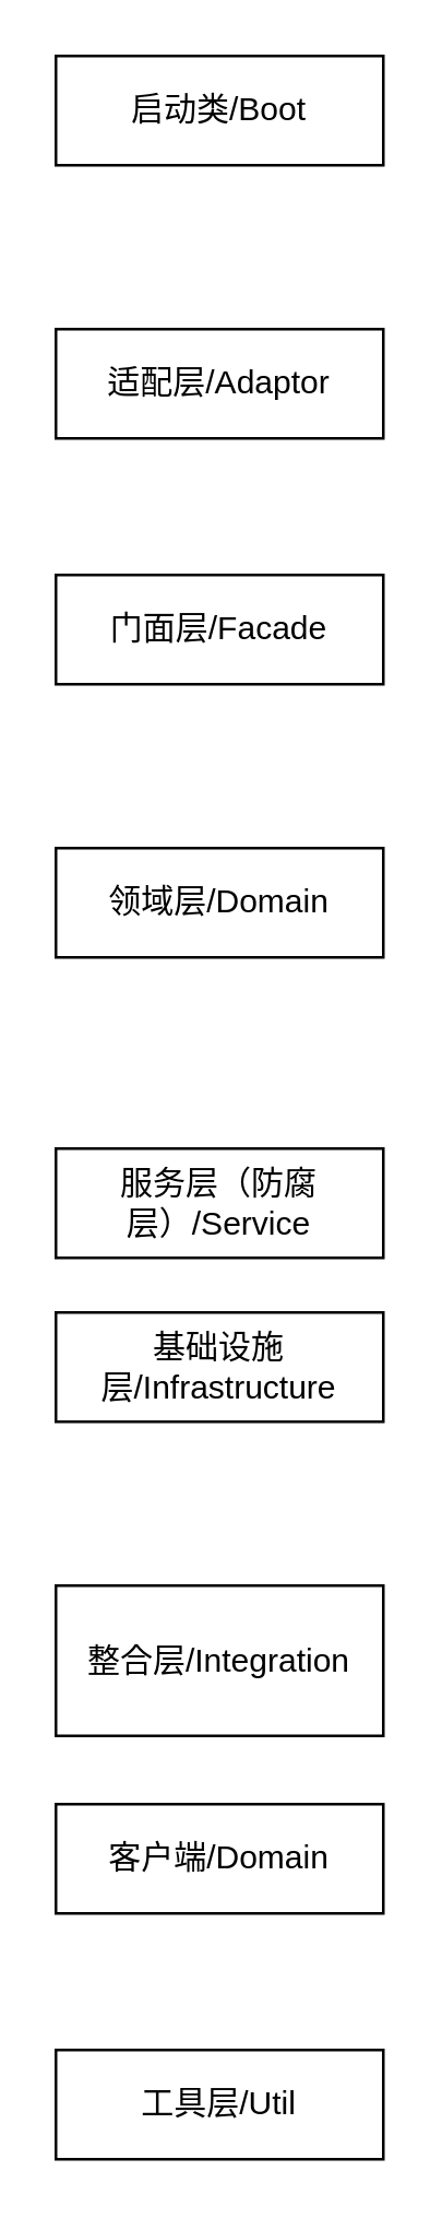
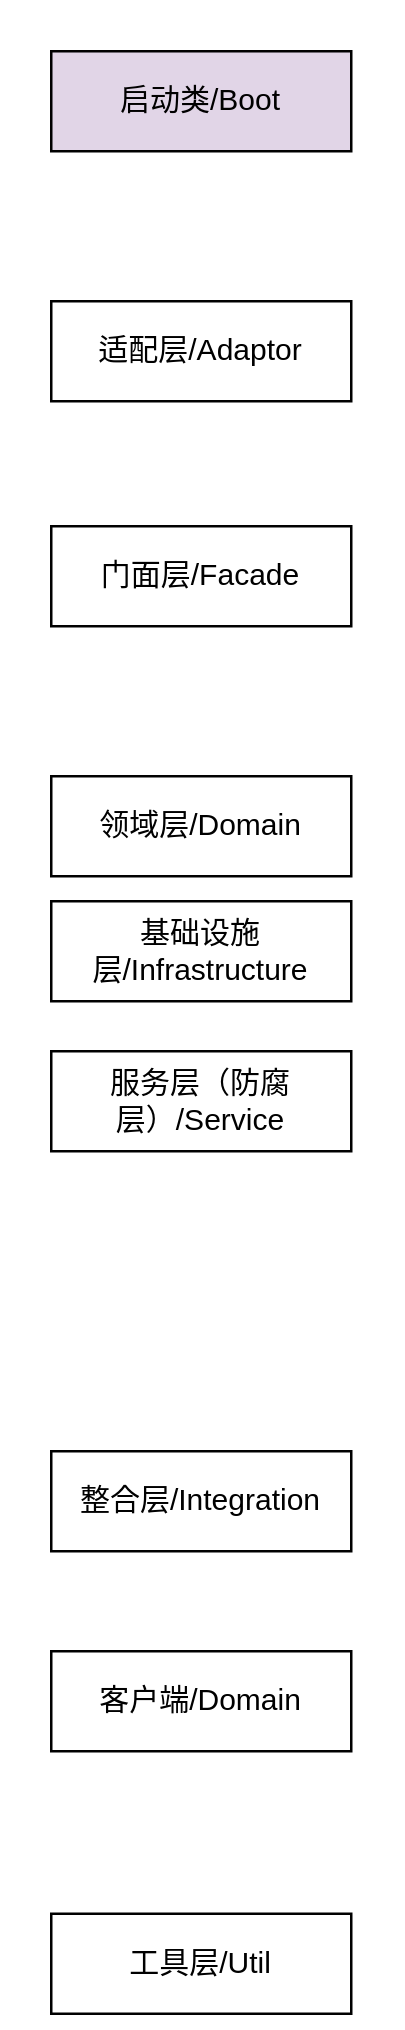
  <mxCell id="0" />
  <mxCell id="1" parent="0" />
  <mxCell id="2" value="适配层/Adaptor" style="rounded=0;whiteSpace=wrap;html=1;" vertex="1" parent="1"><mxGeometry x="20" y="120" width="120" height="40" as="geometry" /></mxCell>
  <mxCell id="3" value="门面层/Facade" style="rounded=0;whiteSpace=wrap;html=1;" vertex="1" parent="1"><mxGeometry x="20" y="210" width="120" height="40" as="geometry" /></mxCell>
- <mxCell id="4" value="启动类/Boot" style="rounded=0;whiteSpace=wrap;html=1;" vertex="1" parent="1"><mxGeometry x="20" y="20" width="120" height="40" as="geometry" /></mxCell>
+ <mxCell id="4" value="启动类/Boot" style="rounded=0;whiteSpace=wrap;html=1;fillColor=#e1d5e7;" vertex="1" parent="1"><mxGeometry x="20" y="20" width="120" height="40" as="geometry" /></mxCell>
  <mxCell id="5" value="领域层/Domain" style="rounded=0;whiteSpace=wrap;html=1;" vertex="1" parent="1"><mxGeometry x="20" y="310" width="120" height="40" as="geometry" /></mxCell>
  <mxCell id="6" value="服务层（防腐层）/Service" style="rounded=0;whiteSpace=wrap;html=1;" vertex="1" parent="1"><mxGeometry x="20" y="420" width="120" height="40" as="geometry" /></mxCell>
- <mxCell id="7" value="基础设施层/Infrastructure" style="rounded=0;whiteSpace=wrap;html=1;" vertex="1" parent="1"><mxGeometry x="20" y="480" width="120" height="40" as="geometry" /></mxCell>
- <mxCell id="8" value="整合层/Integration" style="rounded=0;whiteSpace=wrap;html=1;" vertex="1" parent="1"><mxGeometry x="20" y="580" width="120" height="55" as="geometry" /></mxCell>
+ <mxCell id="7" value="基础设施层/Infrastructure" style="rounded=0;whiteSpace=wrap;html=1;" vertex="1" parent="1"><mxGeometry x="20" y="360" width="120" height="40" as="geometry" /></mxCell>
+ <mxCell id="8" value="整合层/Integration" style="rounded=0;whiteSpace=wrap;html=1;" vertex="1" parent="1"><mxGeometry x="20" y="580" width="120" height="40" as="geometry" /></mxCell>
  <mxCell id="9" value="客户端/Domain" style="rounded=0;whiteSpace=wrap;html=1;" vertex="1" parent="1"><mxGeometry x="20" y="660" width="120" height="40" as="geometry" /></mxCell>
- <mxCell id="10" value="工具层/Util" style="rounded=0;whiteSpace=wrap;html=1;" vertex="1" parent="1"><mxGeometry x="20" y="750" width="120" height="40" as="geometry" /></mxCell>
+ <mxCell id="10" value="工具层/Util" style="rounded=0;whiteSpace=wrap;html=1;" vertex="1" parent="1"><mxGeometry x="20" y="765" width="120" height="40" as="geometry" /></mxCell>
